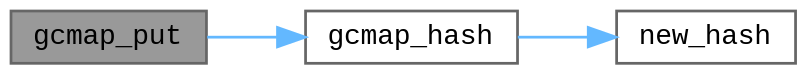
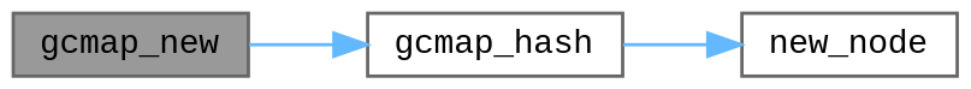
  digraph {
    fontname="Liberation Mono"
    rankdir=LR
    node [color=grey40 fillcolor=white fontname="Liberation Mono" fontsize=10 shape=box style=filled]
    edge [color=steelblue1 fontname="Liberation Mono" fontsize=10 labelfontname=Helvetica labelfontsize=10 style=solid]
-   n1 [color=gray40 fillcolor=grey60 fontcolor=black height=0.2 label=gcmap_put width=0.4]
+   n1 [color=gray40 fillcolor=grey60 fontcolor=black height=0.2 label=gcmap_new width=0.4]
    n2 [height=0.2 label=gcmap_hash width=0.4]
-   n3 [height=0.2 label=new_hash width=0.4]
+   n3 [height=0.2 label=new_node width=0.4]
    n1 -> n2
    n2 -> n3
  }
